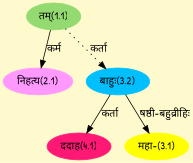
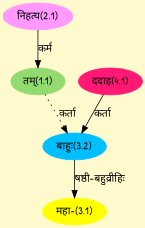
  digraph {
    bgcolor=lemonchiffon1
    compound=true
    fontname="Patrick Hand"
    rankdir=BT
    node [fontname="Patrick Hand" style=filled]
    edge [dir=back fontname="Patrick Hand"]
    n1 [color="#93DB70" label="तम्(1.1)"]
    n2 [color="#FF99FF" label="निहत्य(2.1)"]
    n3 [color="#FF1975" label="ददाह(4.1)"]
    n4 [color="#FFFF00" label="महा-(3.1)"]
    n5 [color="#00BFFF" label="बाहुः(3.2)"]
-   n2 -> n1 [label="कर्म"]
+   n1 -> n2 [label="कर्म"]
    n4 -> n5 [label="षष्ठी-बहुव्रीहिः"]
    n5 -> n1 [label="कर्ता" style=dotted]
-   n3 -> n5 [label="कर्ता"]
+   n5 -> n3 [label="कर्ता"]
  }
